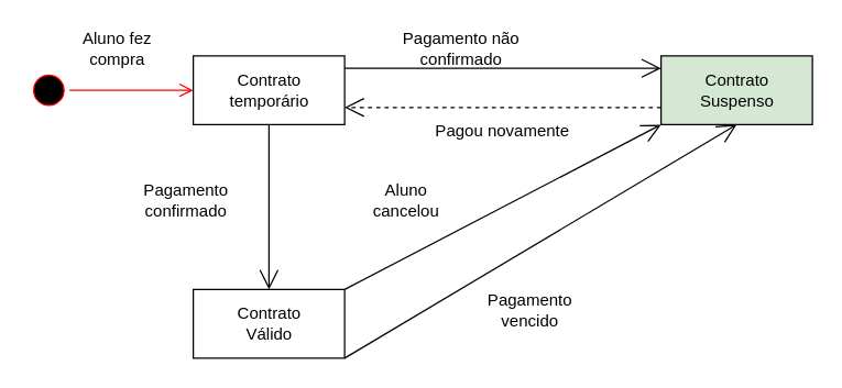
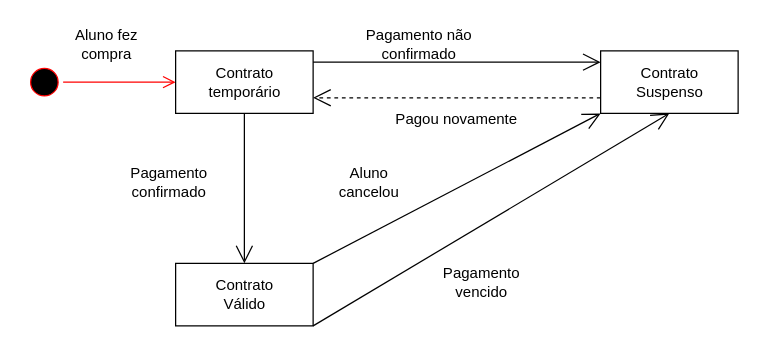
  <mxCell id="0" />
  <mxCell id="1" parent="0" />
  <mxCell id="2" value="" style="ellipse;html=1;shape=startState;fillColor=#000000;strokeColor=#ff0000;" vertex="1" parent="1"><mxGeometry x="20" y="50" width="30" height="30" as="geometry" /></mxCell>
  <mxCell id="3" value="" style="edgeStyle=orthogonalEdgeStyle;html=1;verticalAlign=bottom;endArrow=open;endSize=8;strokeColor=#ff0000;entryX=0;entryY=0.5;entryDx=0;entryDy=0;" edge="1" source="2" parent="1" target="4"><mxGeometry relative="1" as="geometry"><mxPoint x="130" y="65" as="targetPoint" /></mxGeometry></mxCell>
  <mxCell id="4" value="Contrato&lt;br&gt;temporário" style="html=1;" vertex="1" parent="1"><mxGeometry x="140" y="40" width="110" height="50" as="geometry" /></mxCell>
  <mxCell id="5" value="Aluno fez compra" style="text;html=1;strokeColor=none;fillColor=none;align=center;verticalAlign=middle;whiteSpace=wrap;rounded=0;" vertex="1" parent="1"><mxGeometry x="40" y="20" width="90" height="30" as="geometry" /></mxCell>
- <mxCell id="6" value="Contrato&lt;br&gt;Suspenso" style="html=1;fillColor=#d5e8d4;" vertex="1" parent="1"><mxGeometry x="480" y="40" width="110" height="50" as="geometry" /></mxCell>
+ <mxCell id="6" value="Contrato&lt;br&gt;Suspenso" style="html=1;" vertex="1" parent="1"><mxGeometry x="480" y="40" width="110" height="50" as="geometry" /></mxCell>
  <mxCell id="7" value="Contrato&lt;br&gt;Válido" style="html=1;" vertex="1" parent="1"><mxGeometry x="140" y="210" width="110" height="50" as="geometry" /></mxCell>
  <mxCell id="8" value="" style="endArrow=open;endFill=1;endSize=12;html=1;exitX=0.5;exitY=1;exitDx=0;exitDy=0;entryX=0.5;entryY=0;entryDx=0;entryDy=0;" edge="1" parent="1" source="4" target="7"><mxGeometry width="160" relative="1" as="geometry"><mxPoint x="320" y="210" as="sourcePoint" /><mxPoint x="480" y="210" as="targetPoint" /></mxGeometry></mxCell>
  <mxCell id="9" value="Pagamento&lt;br&gt;confirmado" style="text;html=1;strokeColor=none;fillColor=none;align=center;verticalAlign=middle;whiteSpace=wrap;rounded=0;" vertex="1" parent="1"><mxGeometry x="90" y="130" width="90" height="30" as="geometry" /></mxCell>
  <mxCell id="10" value="" style="endArrow=open;endFill=1;endSize=12;html=1;entryX=0;entryY=0.5;entryDx=0;entryDy=0;exitX=1;exitY=0.5;exitDx=0;exitDy=0;" edge="1" parent="1"><mxGeometry width="160" relative="1" as="geometry"><mxPoint x="250" y="49" as="sourcePoint" /><mxPoint x="480" y="49" as="targetPoint" /></mxGeometry></mxCell>
  <mxCell id="11" value="Pagamento não&lt;br&gt;confirmado" style="text;html=1;strokeColor=none;fillColor=none;align=center;verticalAlign=middle;whiteSpace=wrap;rounded=0;" vertex="1" parent="1"><mxGeometry x="280" y="20" width="110" height="30" as="geometry" /></mxCell>
  <mxCell id="12" value="" style="endArrow=open;endFill=1;endSize=12;html=1;entryX=1;entryY=0.75;entryDx=0;entryDy=0;exitX=0;exitY=0.75;exitDx=0;exitDy=0;dashed=1;" edge="1" parent="1" source="6" target="4"><mxGeometry width="160" relative="1" as="geometry"><mxPoint x="320" y="200" as="sourcePoint" /><mxPoint x="480" y="200" as="targetPoint" /></mxGeometry></mxCell>
  <mxCell id="13" value="Pagou novamente" style="text;html=1;strokeColor=none;fillColor=none;align=center;verticalAlign=middle;whiteSpace=wrap;rounded=0;" vertex="1" parent="1"><mxGeometry x="310" y="80" width="110" height="30" as="geometry" /></mxCell>
  <mxCell id="14" value="" style="endArrow=open;endFill=1;endSize=12;html=1;exitX=1;exitY=0;exitDx=0;exitDy=0;entryX=0;entryY=1;entryDx=0;entryDy=0;" edge="1" parent="1" source="7" target="6"><mxGeometry width="160" relative="1" as="geometry"><mxPoint x="320" y="210" as="sourcePoint" /><mxPoint x="480" y="210" as="targetPoint" /></mxGeometry></mxCell>
  <mxCell id="15" value="Aluno&lt;br&gt;cancelou" style="text;html=1;strokeColor=none;fillColor=none;align=center;verticalAlign=middle;whiteSpace=wrap;rounded=0;" vertex="1" parent="1"><mxGeometry x="250" y="130" width="90" height="30" as="geometry" /></mxCell>
  <mxCell id="16" value="" style="endArrow=open;endFill=1;endSize=12;html=1;exitX=1;exitY=1;exitDx=0;exitDy=0;entryX=0.5;entryY=1;entryDx=0;entryDy=0;" edge="1" parent="1" source="7" target="6"><mxGeometry width="160" relative="1" as="geometry"><mxPoint x="320" y="210" as="sourcePoint" /><mxPoint x="480" y="210" as="targetPoint" /></mxGeometry></mxCell>
  <mxCell id="17" value="Pagamento&lt;br&gt;vencido" style="text;html=1;strokeColor=none;fillColor=none;align=center;verticalAlign=middle;whiteSpace=wrap;rounded=0;" vertex="1" parent="1"><mxGeometry x="340" y="210" width="90" height="30" as="geometry" /></mxCell>
